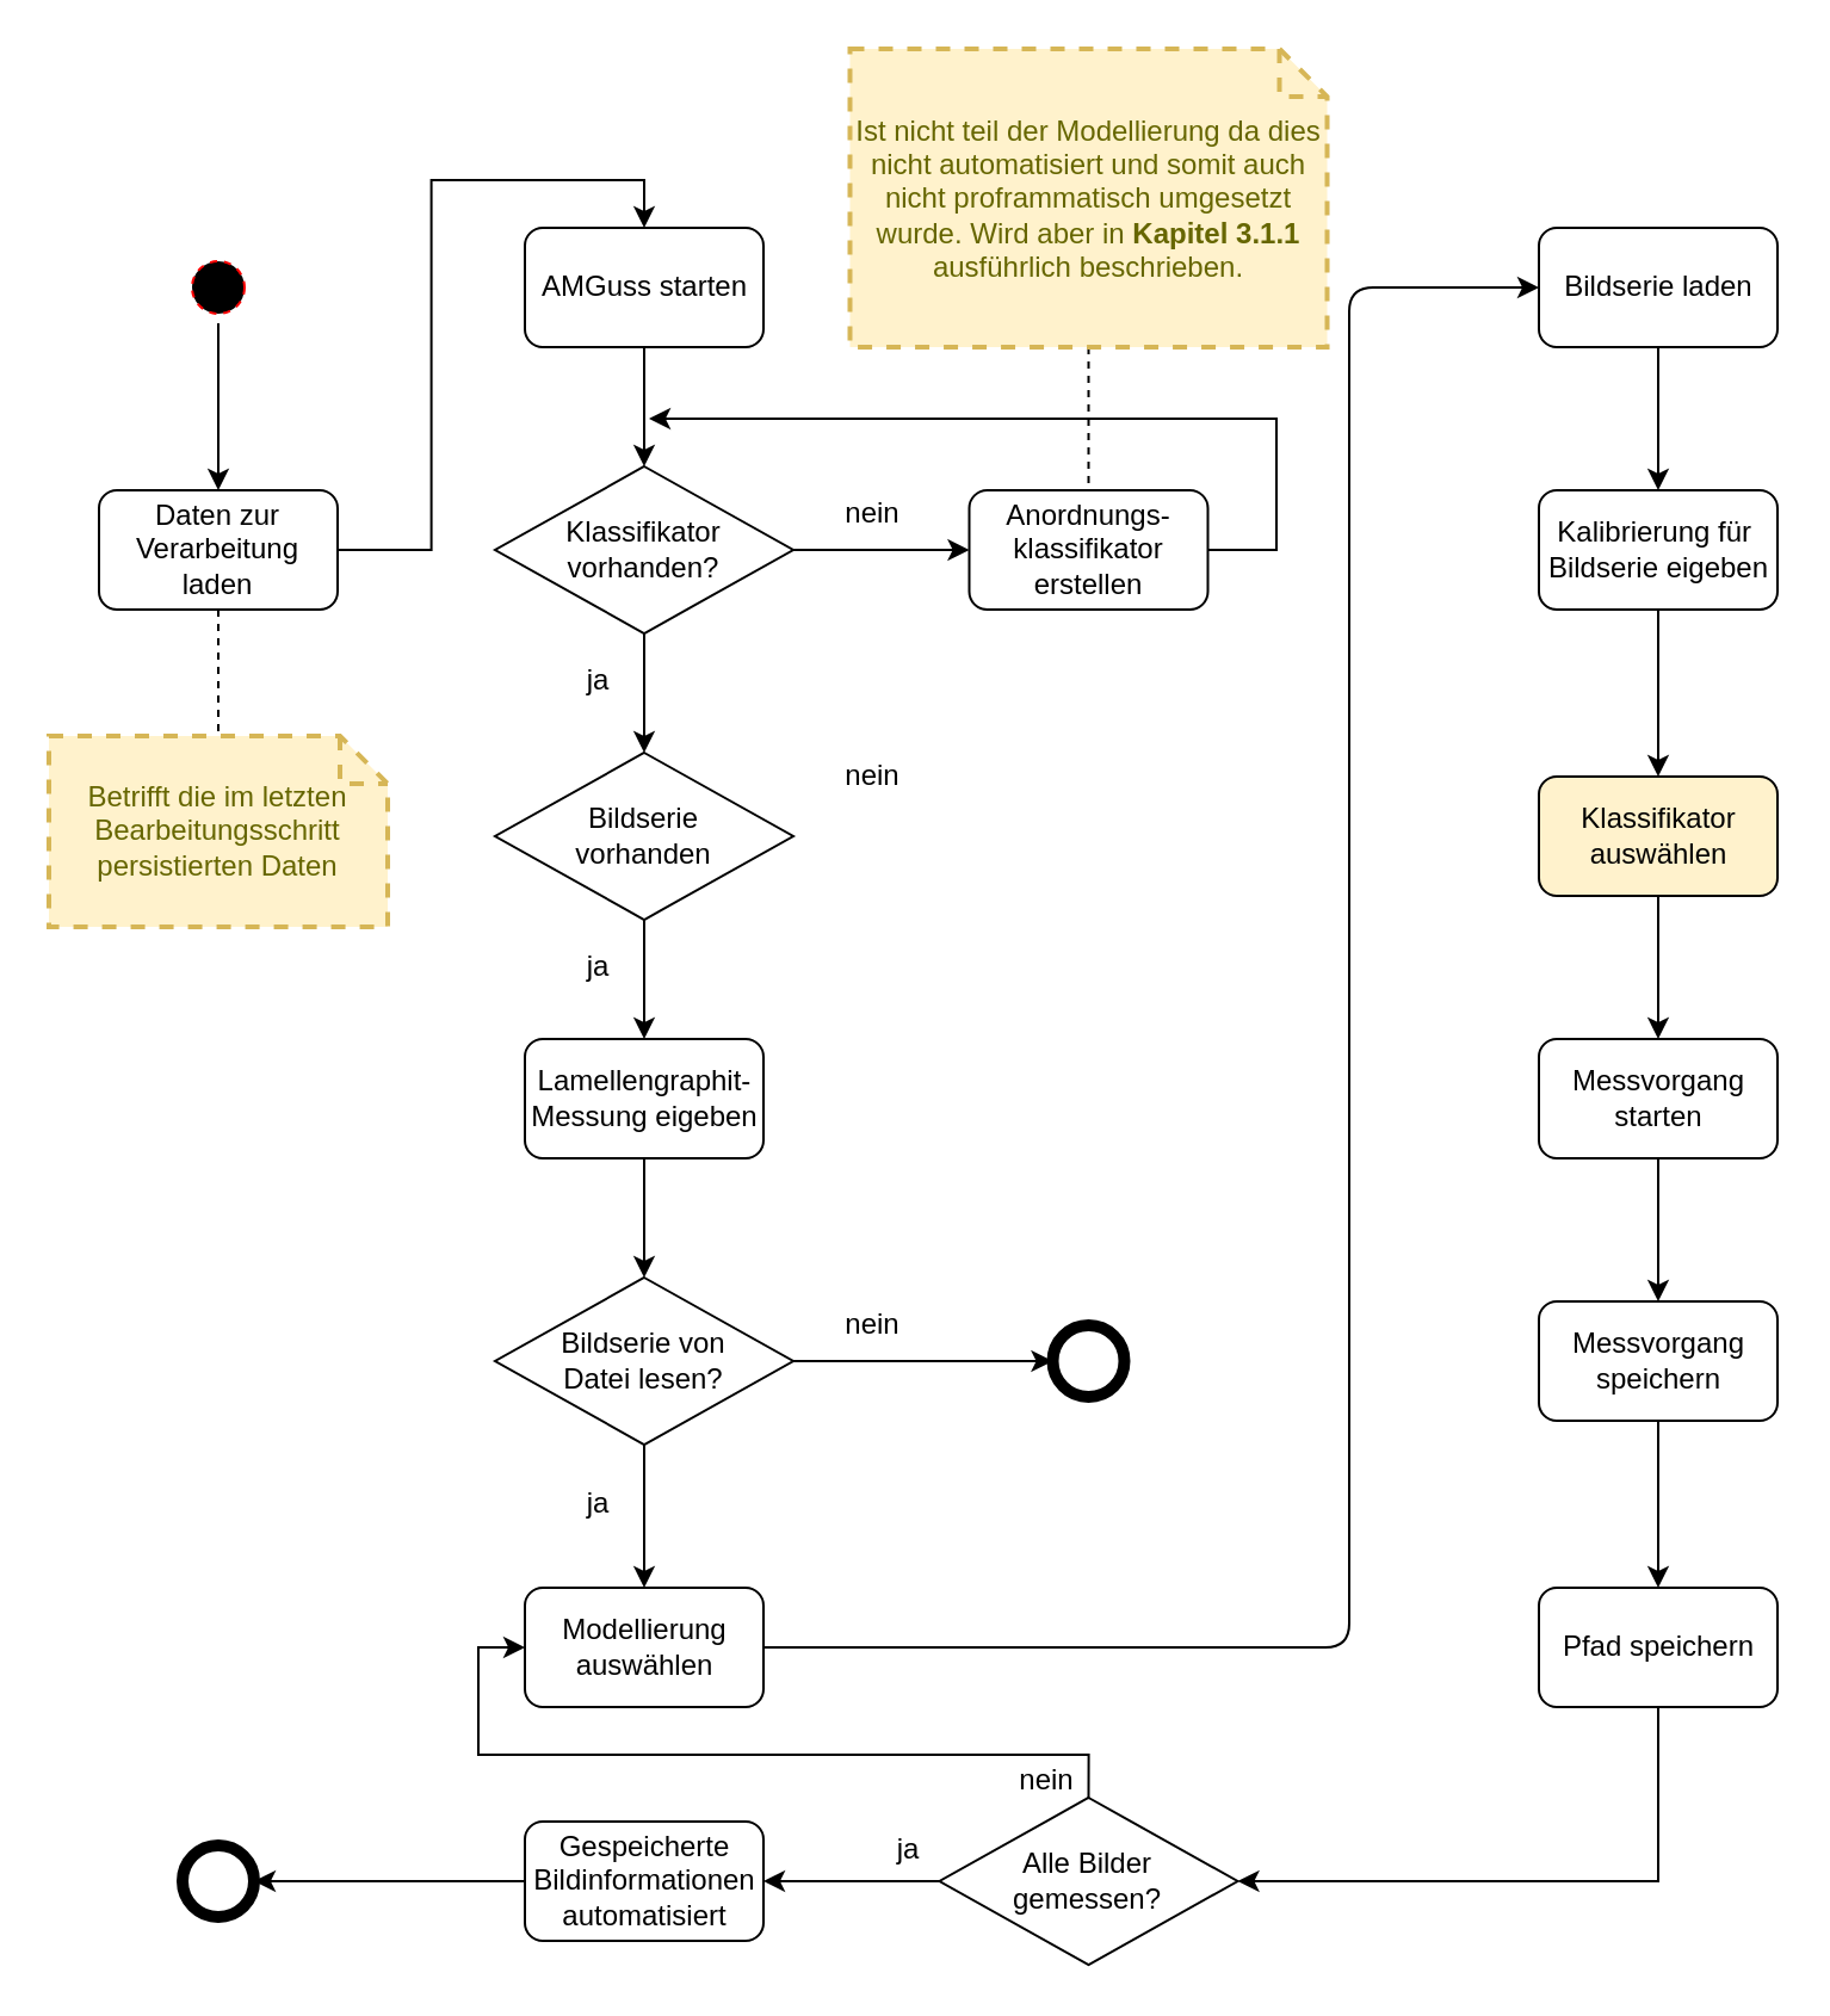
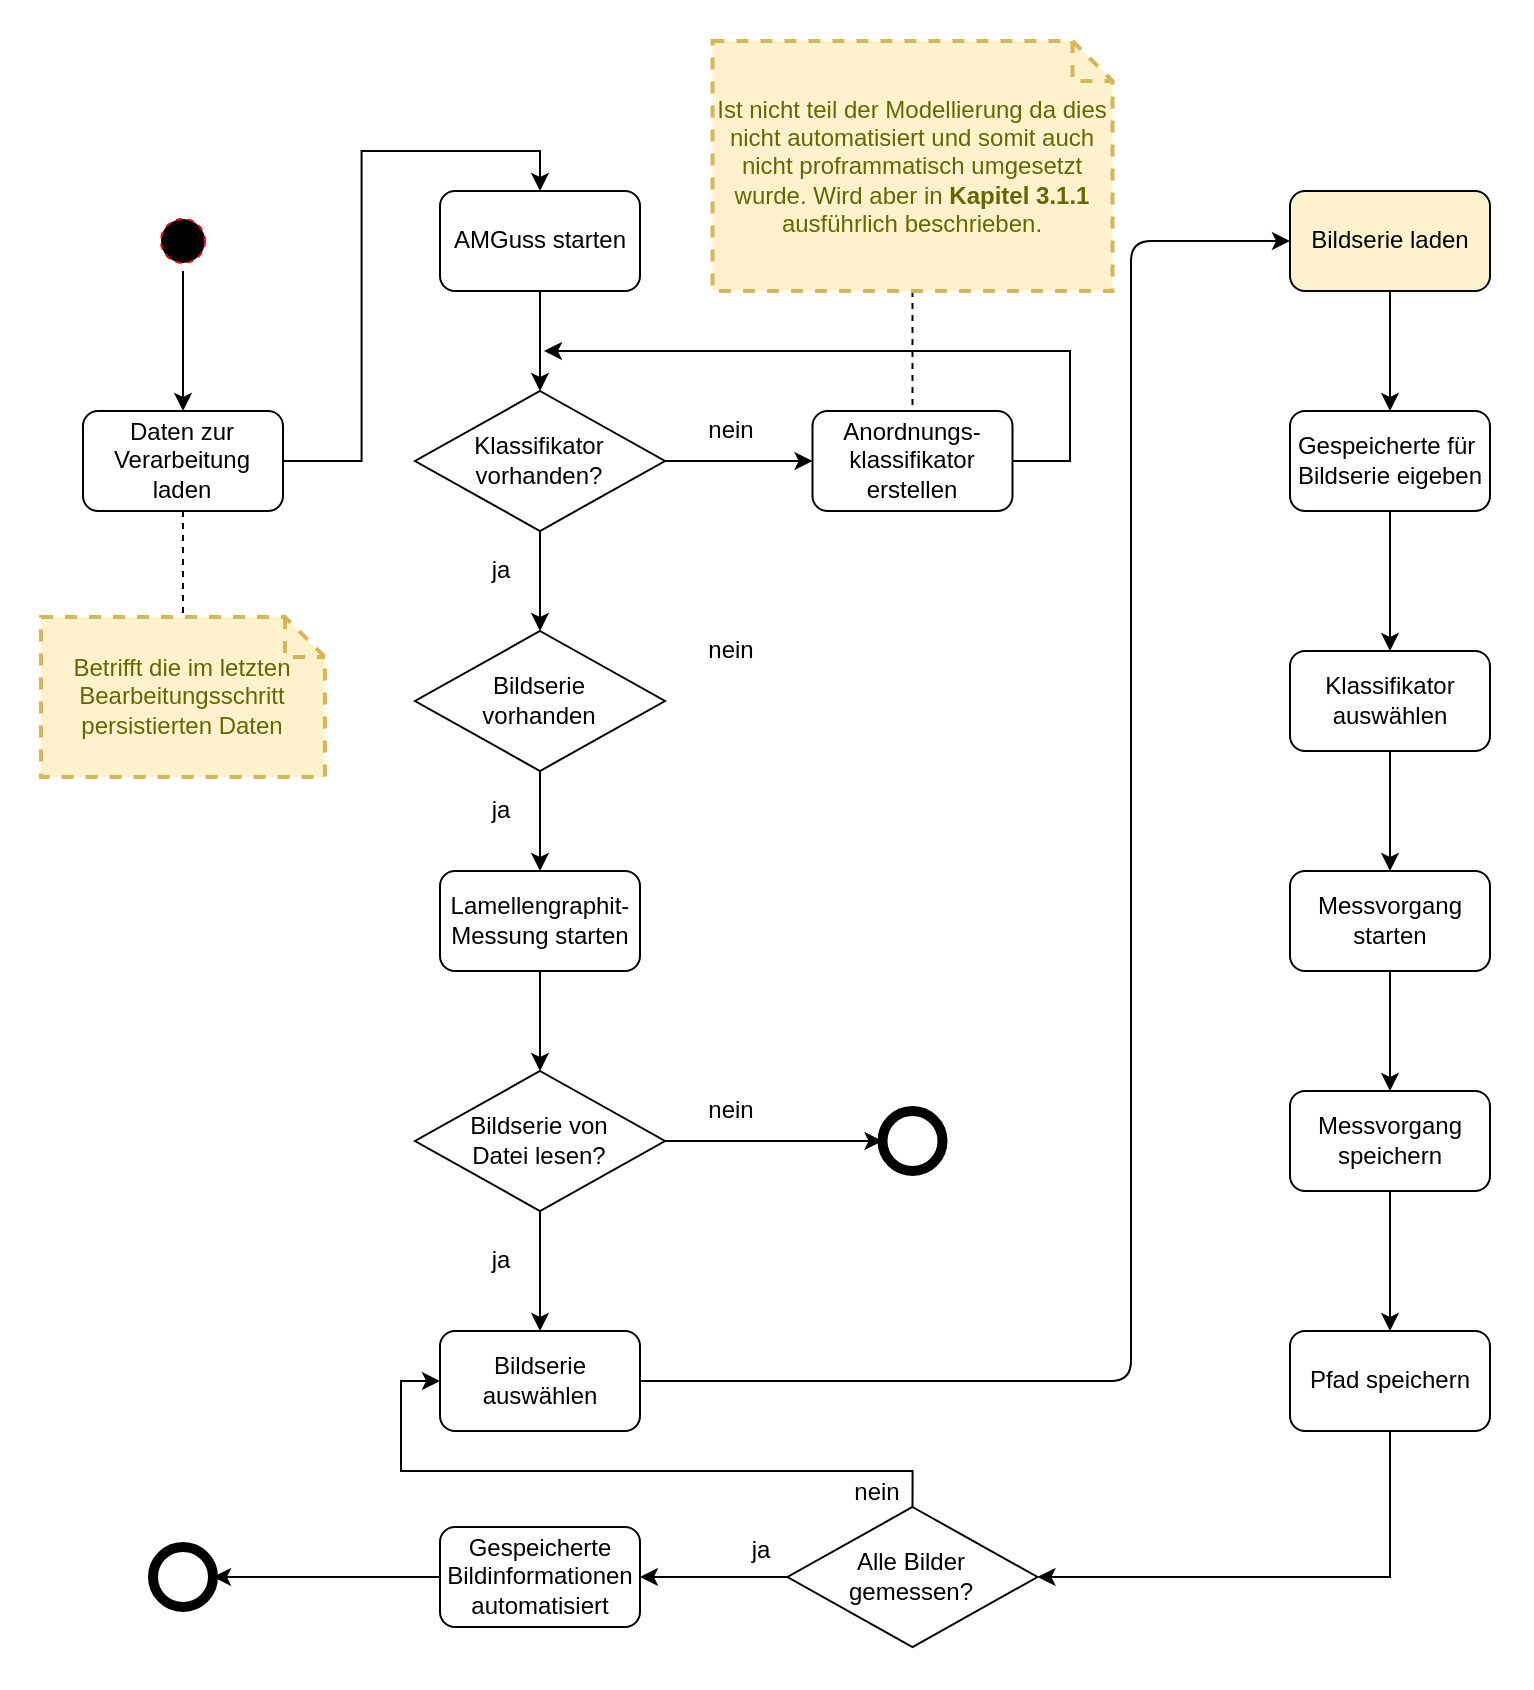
  <mxCell id="0" />
  <mxCell id="1" parent="0" />
  <mxCell id="2" style="edgeStyle=orthogonalEdgeStyle;curved=0;rounded=1;sketch=0;orthogonalLoop=1;jettySize=auto;html=1;entryX=0.5;entryY=0;entryDx=0;entryDy=0;fontSize=12;endArrow=classic;endFill=1;" parent="1" source="3" target="6" edge="1"><mxGeometry relative="1" as="geometry" /></mxCell>
- <mxCell id="3" value="Lamellengraphit-Messung eigeben" style="rounded=1;whiteSpace=wrap;html=1;" parent="1" vertex="1"><mxGeometry x="219.5" y="435" width="100" height="50" as="geometry" /></mxCell>
+ <mxCell id="3" value="Lamellengraphit-Messung starten" style="rounded=1;whiteSpace=wrap;html=1;" parent="1" vertex="1"><mxGeometry x="219.5" y="435" width="100" height="50" as="geometry" /></mxCell>
  <mxCell id="4" style="edgeStyle=orthogonalEdgeStyle;curved=0;rounded=1;sketch=0;orthogonalLoop=1;jettySize=auto;html=1;entryX=0.5;entryY=0;entryDx=0;entryDy=0;fontSize=12;endArrow=classic;endFill=1;" parent="1" source="6" target="8" edge="1"><mxGeometry relative="1" as="geometry" /></mxCell>
  <mxCell id="5" style="edgeStyle=orthogonalEdgeStyle;rounded=0;orthogonalLoop=1;jettySize=auto;html=1;entryX=0;entryY=0.5;entryDx=0;entryDy=0;fontSize=12;endArrow=classic;endFill=1;" parent="1" source="6" target="18" edge="1"><mxGeometry relative="1" as="geometry" /></mxCell>
  <mxCell id="6" value="Bildserie von &lt;br&gt;Datei lesen?" style="rhombus;whiteSpace=wrap;html=1;" parent="1" vertex="1"><mxGeometry x="207" y="535" width="125" height="70" as="geometry" /></mxCell>
  <mxCell id="7" style="edgeStyle=orthogonalEdgeStyle;curved=0;rounded=1;sketch=0;orthogonalLoop=1;jettySize=auto;html=1;entryX=0;entryY=0.5;entryDx=0;entryDy=0;fontSize=12;endArrow=classic;endFill=1;exitX=1;exitY=0.5;exitDx=0;exitDy=0;" parent="1" source="8" target="20" edge="1"><mxGeometry relative="1" as="geometry"><Array as="points"><mxPoint x="565" y="690" /><mxPoint x="565" y="120" /></Array></mxGeometry></mxCell>
- <mxCell id="8" value="Modellierung auswählen" style="rounded=1;whiteSpace=wrap;html=1;" parent="1" vertex="1"><mxGeometry x="219.5" y="665" width="100" height="50" as="geometry" /></mxCell>
+ <mxCell id="8" value="Bildserie auswählen" style="rounded=1;whiteSpace=wrap;html=1;" parent="1" vertex="1"><mxGeometry x="219.5" y="665" width="100" height="50" as="geometry" /></mxCell>
  <mxCell id="9" value="ja" style="text;html=1;align=center;verticalAlign=middle;resizable=0;points=[];autosize=1;strokeColor=none;fontSize=12;fontStyle=0" parent="1" vertex="1"><mxGeometry x="239.5" y="276" width="20" height="18" as="geometry" /></mxCell>
  <mxCell id="10" style="edgeStyle=orthogonalEdgeStyle;curved=0;rounded=1;sketch=0;orthogonalLoop=1;jettySize=auto;html=1;entryX=0.5;entryY=0;entryDx=0;entryDy=0;fontSize=12;" parent="1" source="11" target="14" edge="1"><mxGeometry relative="1" as="geometry" /></mxCell>
  <mxCell id="11" value="AMGuss starten" style="rounded=1;whiteSpace=wrap;html=1;" parent="1" vertex="1"><mxGeometry x="219.5" y="95" width="100" height="50" as="geometry" /></mxCell>
  <mxCell id="12" style="edgeStyle=orthogonalEdgeStyle;curved=0;rounded=1;sketch=0;orthogonalLoop=1;jettySize=auto;html=1;entryX=0;entryY=0.5;entryDx=0;entryDy=0;fontSize=12;" parent="1" source="14" target="17" edge="1"><mxGeometry relative="1" as="geometry" /></mxCell>
  <mxCell id="13" style="edgeStyle=orthogonalEdgeStyle;curved=0;rounded=1;sketch=0;orthogonalLoop=1;jettySize=auto;html=1;entryX=0.5;entryY=0;entryDx=0;entryDy=0;fontSize=12;" parent="1" source="14" target="26" edge="1"><mxGeometry relative="1" as="geometry" /></mxCell>
  <mxCell id="14" value="Klassifikator vorhanden?" style="rhombus;whiteSpace=wrap;html=1;" parent="1" vertex="1"><mxGeometry x="207" y="195" width="125" height="70" as="geometry" /></mxCell>
  <mxCell id="15" value="nein" style="text;html=1;align=center;verticalAlign=middle;resizable=0;points=[];autosize=1;strokeColor=none;fontSize=12;" parent="1" vertex="1"><mxGeometry x="344.5" y="205" width="40" height="20" as="geometry" /></mxCell>
  <mxCell id="16" style="edgeStyle=orthogonalEdgeStyle;rounded=0;orthogonalLoop=1;jettySize=auto;html=1;exitX=1;exitY=0.5;exitDx=0;exitDy=0;" parent="1" source="17" edge="1"><mxGeometry relative="1" as="geometry"><mxPoint x="271.5" y="175" as="targetPoint" /><Array as="points"><mxPoint x="534.5" y="230" /><mxPoint x="534.5" y="175" /></Array></mxGeometry></mxCell>
  <mxCell id="17" value="Anordnungs-&lt;br&gt;klassifikator erstellen" style="rounded=1;whiteSpace=wrap;html=1;" parent="1" vertex="1"><mxGeometry x="405.75" y="205" width="100" height="50" as="geometry" /></mxCell>
  <mxCell id="18" value="" style="shape=ellipse;html=1;dashed=0;whitespace=wrap;aspect=fixed;strokeWidth=5;perimeter=ellipsePerimeter;rounded=0;sketch=0;fontSize=12;" parent="1" vertex="1"><mxGeometry x="440.75" y="555" width="30" height="30" as="geometry" /></mxCell>
  <mxCell id="19" style="edgeStyle=orthogonalEdgeStyle;curved=0;rounded=1;sketch=0;orthogonalLoop=1;jettySize=auto;html=1;entryX=0.5;entryY=0;entryDx=0;entryDy=0;fontSize=12;endArrow=classic;endFill=1;" parent="1" source="20" target="30" edge="1"><mxGeometry relative="1" as="geometry" /></mxCell>
- <mxCell id="20" value="Bildserie laden" style="rounded=1;whiteSpace=wrap;html=1;" parent="1" vertex="1"><mxGeometry x="644.5" y="95" width="100" height="50" as="geometry" /></mxCell>
+ <mxCell id="20" value="Bildserie laden" style="rounded=1;whiteSpace=wrap;html=1;fillColor=#fff2cc;" parent="1" vertex="1"><mxGeometry x="644.5" y="95" width="100" height="50" as="geometry" /></mxCell>
  <mxCell id="21" style="edgeStyle=orthogonalEdgeStyle;rounded=0;orthogonalLoop=1;jettySize=auto;html=1;endArrow=none;endFill=0;dashed=1;" parent="1" source="22" target="17" edge="1"><mxGeometry relative="1" as="geometry" /></mxCell>
  <mxCell id="22" value="Ist nicht teil der Modellierung da dies nicht automatisiert und somit auch nicht proframmatisch umgesetzt wurde. Wird aber in &lt;b&gt;Kapitel 3.1.1&lt;/b&gt; ausführlich beschrieben." style="shape=note;strokeWidth=2;fontSize=12;size=20;whiteSpace=wrap;html=1;fillColor=#fff2cc;strokeColor=#d6b656;fontColor=#666600;rounded=0;sketch=0;dashed=1;" parent="1" vertex="1"><mxGeometry x="355.75" y="20" width="200" height="125" as="geometry" /></mxCell>
  <mxCell id="23" value="nein" style="text;html=1;align=center;verticalAlign=middle;resizable=0;points=[];autosize=1;strokeColor=none;fontSize=12;" parent="1" vertex="1"><mxGeometry x="344.5" y="545" width="40" height="20" as="geometry" /></mxCell>
  <mxCell id="24" value="ja" style="text;html=1;align=center;verticalAlign=middle;resizable=0;points=[];autosize=1;strokeColor=none;fontSize=12;fontStyle=0" parent="1" vertex="1"><mxGeometry x="239.5" y="621" width="20" height="18" as="geometry" /></mxCell>
  <mxCell id="25" style="edgeStyle=orthogonalEdgeStyle;curved=0;rounded=1;sketch=0;orthogonalLoop=1;jettySize=auto;html=1;entryX=0.5;entryY=0;entryDx=0;entryDy=0;fontSize=12;endArrow=classic;endFill=1;" parent="1" source="26" target="3" edge="1"><mxGeometry relative="1" as="geometry" /></mxCell>
  <mxCell id="26" value="Bildserie&lt;br&gt;vorhanden" style="rhombus;whiteSpace=wrap;html=1;" parent="1" vertex="1"><mxGeometry x="207" y="315" width="125" height="70" as="geometry" /></mxCell>
  <mxCell id="27" value="nein" style="text;html=1;align=center;verticalAlign=middle;resizable=0;points=[];autosize=1;strokeColor=none;fontSize=12;" parent="1" vertex="1"><mxGeometry x="344.5" y="315" width="40" height="20" as="geometry" /></mxCell>
  <mxCell id="28" value="ja" style="text;html=1;align=center;verticalAlign=middle;resizable=0;points=[];autosize=1;strokeColor=none;fontSize=12;fontStyle=0" parent="1" vertex="1"><mxGeometry x="239.5" y="396" width="20" height="18" as="geometry" /></mxCell>
  <mxCell id="29" style="edgeStyle=orthogonalEdgeStyle;curved=0;rounded=1;sketch=0;orthogonalLoop=1;jettySize=auto;html=1;fontSize=12;endArrow=classic;endFill=1;" parent="1" source="30" target="32" edge="1"><mxGeometry relative="1" as="geometry" /></mxCell>
- <mxCell id="30" value="Kalibrierung für&amp;nbsp;&lt;br&gt;Bildserie eigeben" style="rounded=1;whiteSpace=wrap;html=1;" parent="1" vertex="1"><mxGeometry x="644.5" y="205" width="100" height="50" as="geometry" /></mxCell>
+ <mxCell id="30" value="Gespeicherte für&amp;nbsp;&lt;br&gt;Bildserie eigeben" style="rounded=1;whiteSpace=wrap;html=1;" parent="1" vertex="1"><mxGeometry x="644.5" y="205" width="100" height="50" as="geometry" /></mxCell>
  <mxCell id="31" style="edgeStyle=orthogonalEdgeStyle;curved=0;rounded=1;sketch=0;orthogonalLoop=1;jettySize=auto;html=1;entryX=0.5;entryY=0;entryDx=0;entryDy=0;fontSize=12;endArrow=classic;endFill=1;" parent="1" source="32" target="34" edge="1"><mxGeometry relative="1" as="geometry" /></mxCell>
- <mxCell id="32" value="Klassifikator&lt;br&gt;auswählen" style="rounded=1;whiteSpace=wrap;html=1;fillColor=#fff2cc;" parent="1" vertex="1"><mxGeometry x="644.5" y="325" width="100" height="50" as="geometry" /></mxCell>
+ <mxCell id="32" value="Klassifikator&lt;br&gt;auswählen" style="rounded=1;whiteSpace=wrap;html=1;" parent="1" vertex="1"><mxGeometry x="644.5" y="325" width="100" height="50" as="geometry" /></mxCell>
  <mxCell id="33" style="edgeStyle=orthogonalEdgeStyle;rounded=0;orthogonalLoop=1;jettySize=auto;html=1;fontSize=12;endArrow=classic;endFill=1;" parent="1" source="34" target="43" edge="1"><mxGeometry relative="1" as="geometry" /></mxCell>
  <mxCell id="34" value="Messvorgang starten" style="rounded=1;whiteSpace=wrap;html=1;" parent="1" vertex="1"><mxGeometry x="644.5" y="435" width="100" height="50" as="geometry" /></mxCell>
  <mxCell id="35" value="" style="shape=ellipse;html=1;dashed=0;whitespace=wrap;aspect=fixed;strokeWidth=5;perimeter=ellipsePerimeter;rounded=0;sketch=0;fontSize=12;" parent="1" vertex="1"><mxGeometry x="76" y="773" width="30" height="30" as="geometry" /></mxCell>
  <mxCell id="36" style="edgeStyle=orthogonalEdgeStyle;rounded=0;orthogonalLoop=1;jettySize=auto;html=1;fontSize=12;" edge="1" parent="1" source="37" target="40"><mxGeometry relative="1" as="geometry" /></mxCell>
  <mxCell id="37" value="" style="ellipse;html=1;shape=startState;fillColor=#000000;strokeColor=#ff0000;dashed=1;fontSize=12;" parent="1" vertex="1"><mxGeometry x="76" y="105" width="30" height="30" as="geometry" /></mxCell>
  <mxCell id="38" style="edgeStyle=orthogonalEdgeStyle;rounded=0;orthogonalLoop=1;jettySize=auto;html=1;entryX=0.5;entryY=0;entryDx=0;entryDy=0;fontSize=12;endArrow=classic;endFill=1;" parent="1" source="40" target="11" edge="1"><mxGeometry relative="1" as="geometry" /></mxCell>
  <mxCell id="39" style="edgeStyle=orthogonalEdgeStyle;rounded=0;orthogonalLoop=1;jettySize=auto;html=1;fontSize=12;endArrow=none;endFill=0;dashed=1;" parent="1" source="40" target="41" edge="1"><mxGeometry relative="1" as="geometry" /></mxCell>
  <mxCell id="40" value="Daten zur Verarbeitung laden" style="rounded=1;whiteSpace=wrap;html=1;" parent="1" vertex="1"><mxGeometry x="41" y="205" width="100" height="50" as="geometry" /></mxCell>
  <mxCell id="41" value="Betrifft die im letzten Bearbeitungsschritt&lt;br style=&quot;font-size: 12px;&quot;&gt;persistierten Daten" style="shape=note;strokeWidth=2;fontSize=12;size=20;whiteSpace=wrap;html=1;fillColor=#fff2cc;strokeColor=#d6b656;fontColor=#666600;dashed=1;" parent="1" vertex="1"><mxGeometry x="20" y="308" width="142" height="80" as="geometry" /></mxCell>
  <mxCell id="42" style="edgeStyle=orthogonalEdgeStyle;rounded=0;orthogonalLoop=1;jettySize=auto;html=1;entryX=0.5;entryY=0;entryDx=0;entryDy=0;fontSize=12;endArrow=classic;endFill=1;" parent="1" source="43" target="48" edge="1"><mxGeometry relative="1" as="geometry" /></mxCell>
  <mxCell id="43" value="Messvorgang speichern" style="rounded=1;whiteSpace=wrap;html=1;" parent="1" vertex="1"><mxGeometry x="644.5" y="545" width="100" height="50" as="geometry" /></mxCell>
  <mxCell id="44" style="edgeStyle=orthogonalEdgeStyle;rounded=0;orthogonalLoop=1;jettySize=auto;html=1;entryX=0;entryY=0.5;entryDx=0;entryDy=0;fontSize=12;endArrow=classic;endFill=1;exitX=0.5;exitY=0;exitDx=0;exitDy=0;" parent="1" source="46" target="8" edge="1"><mxGeometry relative="1" as="geometry"><Array as="points"><mxPoint x="456" y="735" /><mxPoint x="200" y="735" /><mxPoint x="200" y="690" /></Array></mxGeometry></mxCell>
  <mxCell id="45" style="edgeStyle=orthogonalEdgeStyle;rounded=0;orthogonalLoop=1;jettySize=auto;html=1;entryX=1;entryY=0.5;entryDx=0;entryDy=0;fontSize=12;endArrow=classic;endFill=1;" parent="1" source="46" target="52" edge="1"><mxGeometry relative="1" as="geometry" /></mxCell>
  <mxCell id="46" value="Alle Bilder&lt;br&gt;gemessen?" style="rhombus;whiteSpace=wrap;html=1;" parent="1" vertex="1"><mxGeometry x="393.25" y="753" width="125" height="70" as="geometry" /></mxCell>
  <mxCell id="47" style="edgeStyle=orthogonalEdgeStyle;rounded=0;orthogonalLoop=1;jettySize=auto;html=1;entryX=1;entryY=0.5;entryDx=0;entryDy=0;fontSize=12;endArrow=classic;endFill=1;exitX=0.5;exitY=1;exitDx=0;exitDy=0;" parent="1" source="48" target="46" edge="1"><mxGeometry relative="1" as="geometry" /></mxCell>
  <mxCell id="48" value="Pfad speichern" style="rounded=1;whiteSpace=wrap;html=1;" parent="1" vertex="1"><mxGeometry x="644.5" y="665" width="100" height="50" as="geometry" /></mxCell>
  <mxCell id="49" value="nein" style="text;html=1;align=center;verticalAlign=middle;resizable=0;points=[];autosize=1;strokeColor=none;fontSize=12;" parent="1" vertex="1"><mxGeometry x="422" y="737" width="32" height="18" as="geometry" /></mxCell>
  <mxCell id="50" value="ja" style="text;html=1;align=center;verticalAlign=middle;resizable=0;points=[];autosize=1;strokeColor=none;fontSize=12;" parent="1" vertex="1"><mxGeometry x="370" y="766" width="20" height="18" as="geometry" /></mxCell>
  <mxCell id="51" style="edgeStyle=orthogonalEdgeStyle;rounded=0;orthogonalLoop=1;jettySize=auto;html=1;entryX=1;entryY=0.5;entryDx=0;entryDy=0;fontSize=12;endArrow=classic;endFill=1;" parent="1" source="52" target="35" edge="1"><mxGeometry relative="1" as="geometry" /></mxCell>
  <mxCell id="52" value="Gespeicherte Bildinformationen automatisiert" style="rounded=1;whiteSpace=wrap;html=1;" parent="1" vertex="1"><mxGeometry x="219.5" y="763" width="100" height="50" as="geometry" /></mxCell>
